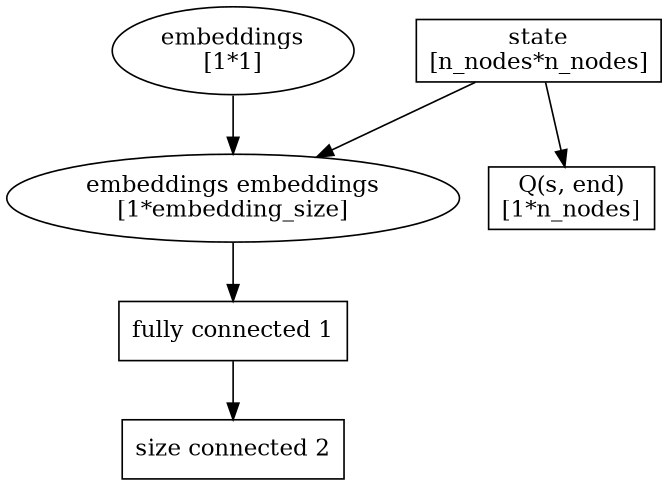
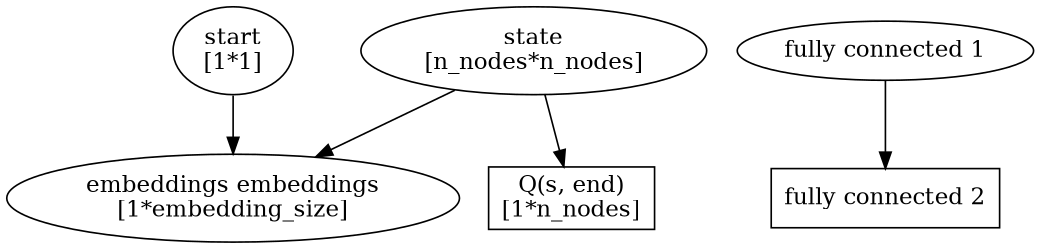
  digraph {
-   n1 [label="state\n[n_nodes*n_nodes]" shape=box]
+   n1 [label="state\n[n_nodes*n_nodes]"]
    n2 [label="embeddings embeddings\n[1*embedding_size]"]
    n3 [label="Q(s, end)\n[1*n_nodes]" shape=box]
-   n4 [label="fully connected 1" shape=box]
-   n5 [label="embeddings\n[1*1]"]
-   n6 [label="size connected 2" shape=box]
+   n4 [label="fully connected 1" shape=ellipse]
+   n5 [label="start\n[1*1]"]
+   n6 [label="fully connected 2" shape=box]
    n1 -> n2
    n1 -> n3
-   n2 -> n4
    n4 -> n6
    n5 -> n2
  }
